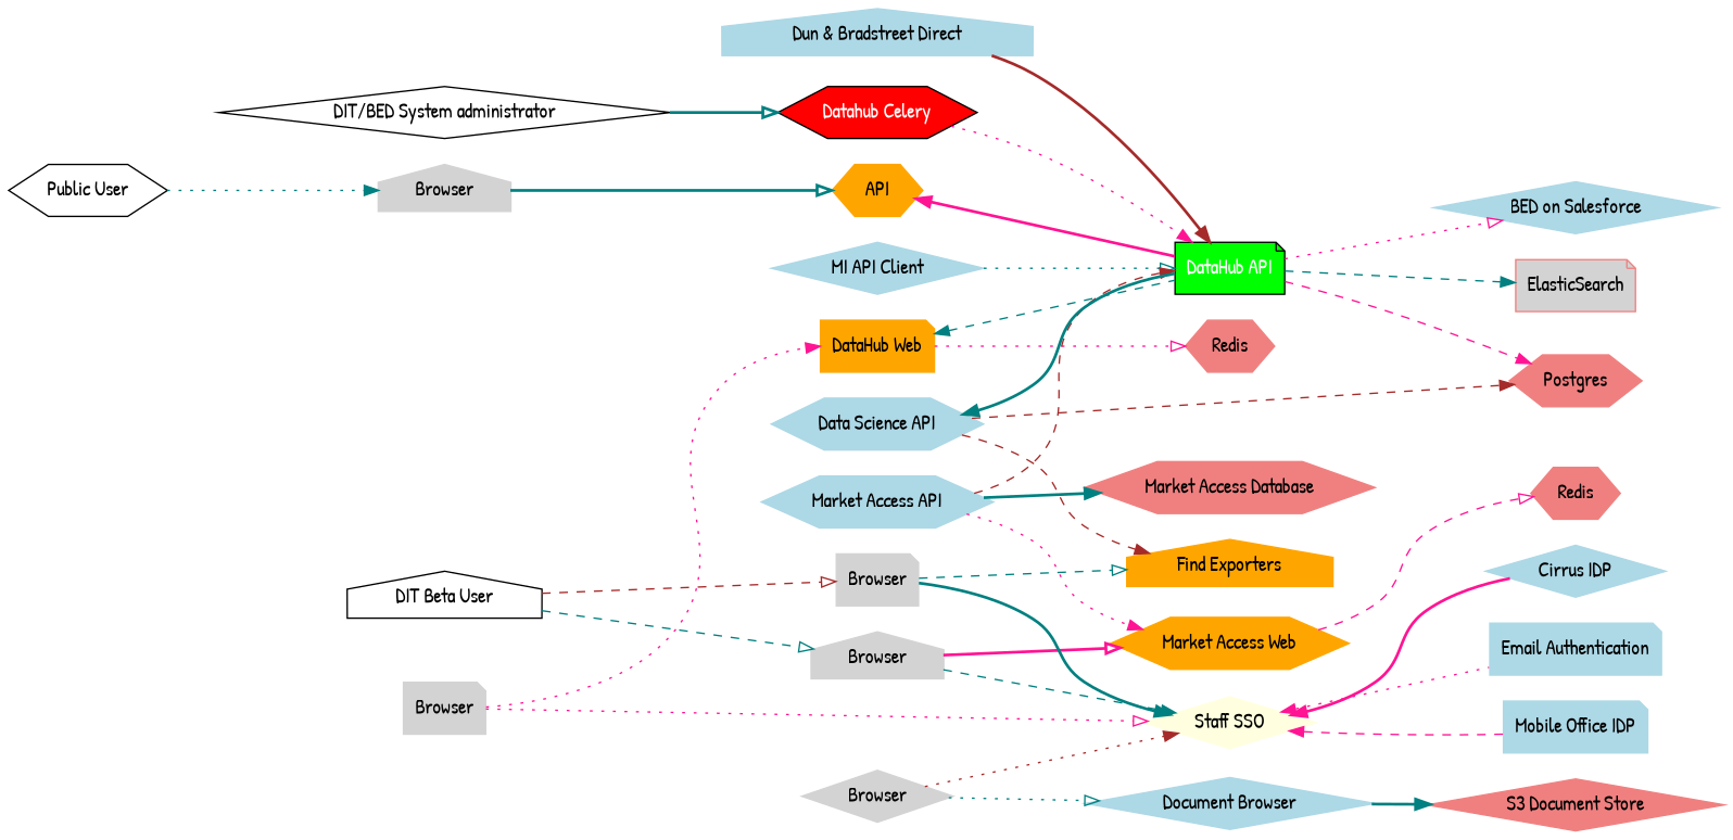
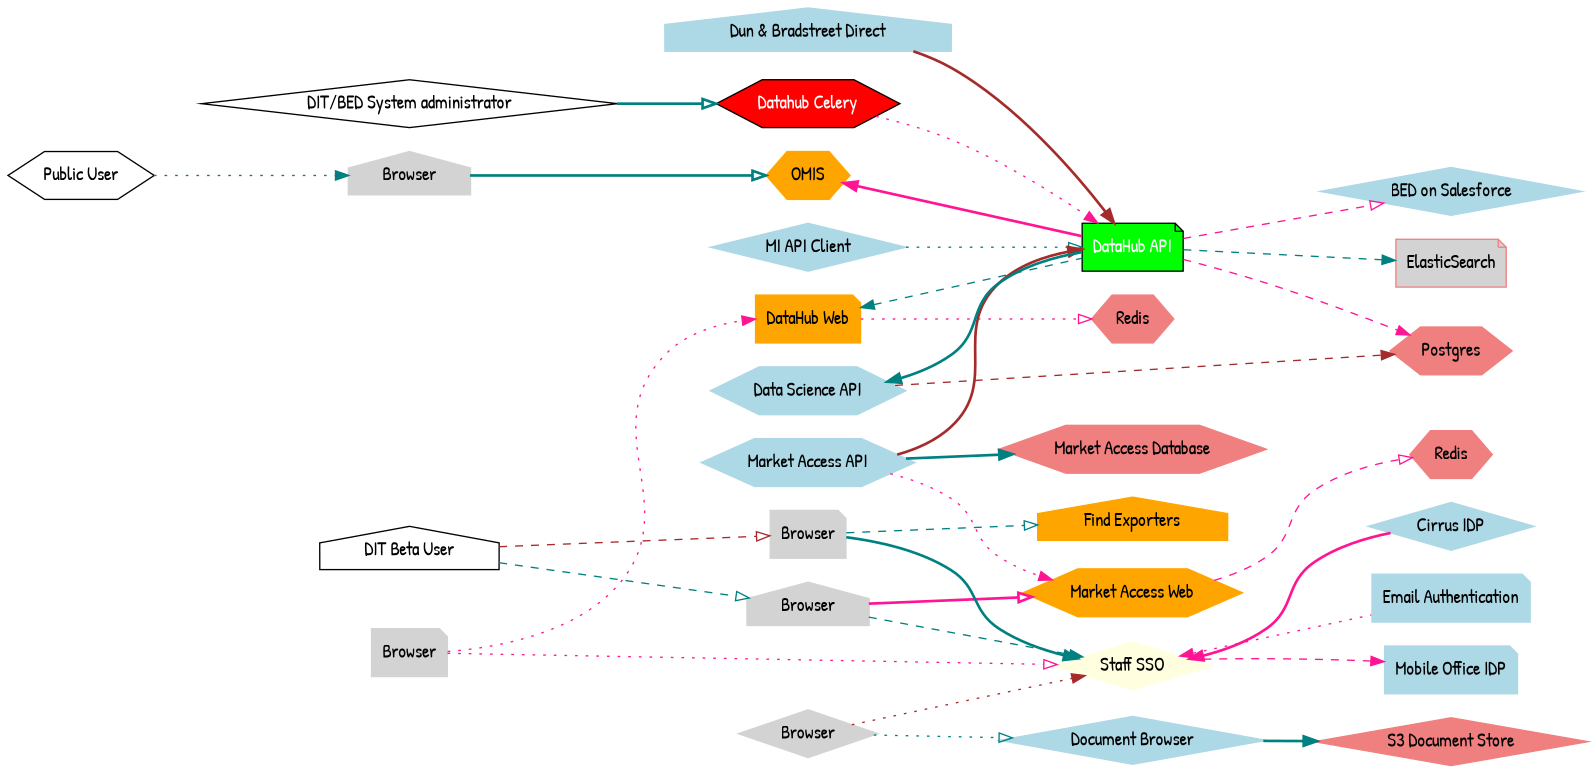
  digraph {
    fontname="Patrick Hand"
    rankdir=LR
    node [fontname="Patrick Hand" shape=hexagon style=filled color=lightblue]
    edge [arrowhead=normal color=teal fontname="Patrick Hand" style=dashed]
    n1 [label="Public User" style=line color=""]
    n2 [color=lightgray label=Browser shape=house]
-   n3 [color=orange label=API]
+   n3 [color=orange label=OMIS]
    n4 [color=lightgray label=Browser shape=note]
    n5 [color=orange label="DataHub Web" shape=note]
    n6 [color=lightyellow label="Staff SSO" shape=diamond]
    n7 [label="DIT Beta User" shape=house style=line color=""]
    n8 [color=lightgray label=Browser shape=house]
    n9 [color=lightgray label=Browser shape=note]
    n10 [color=orange label="Market Access Web"]
    n11 [color=orange label="Find Exporters" shape=house]
    n12 [label="DIT/BED System administrator" shape=diamond style=line color=""]
    n13 [color=black fillcolor=red fontcolor=white label="Datahub Celery"]
    n14 [color=black fillcolor=green fontcolor=white label="DataHub API" shape=note]
    n15 [color=lightcoral label=Redis]
    n16 [label="Mobile Office IDP" shape=note]
    n17 [label="Cirrus IDP" shape=diamond]
    n18 [label="Email Authentication" shape=note]
    n19 [color=lightgray label=Browser shape=diamond]
    n20 [label="Document Browser" shape=diamond]
    n21 [color=lightcoral label="S3 Document Store" shape=diamond]
    n22 [color=lightcoral label=Redis]
    n23 [label="BED on Salesforce" shape=diamond]
    n24 [color=lightcoral label=Postgres]
    n25 [color=lightcoral fillcolor=lightgray label=ElasticSearch shape=note]
    n26 [label="MI API Client" shape=diamond]
    n27 [label="Dun & Bradstreet Direct" shape=house]
    n28 [label="Market Access API"]
    n29 [color=lightcoral label="Market Access Database"]
    n30 [label="Data Science API"]
    n1 -> n2 [style=dotted]
    n2 -> n3 [arrowhead=onormal style=bold]
    n3 -> n14 [color=deeppink dir=back style=bold arrowhead=""]
    n4 -> n5 [color=deeppink style=dotted]
    n4 -> n6 [arrowhead=onormal color=deeppink style=dotted]
    n5 -> n14 [dir=back arrowhead=""]
    n5 -> n15 [arrowhead=onormal color=deeppink style=dotted]
-   n6 -> n16 [color=deeppink dir=back arrowhead=""]
+   n16 -> n6 [color=deeppink dir=back arrowhead=""]
    n6 -> n17 [color=deeppink dir=back style=bold arrowhead=""]
    n6 -> n18 [color=deeppink dir=back style=dotted arrowhead=""]
    n7 -> n8 [arrowhead=onormal]
    n7 -> n9 [arrowhead=onormal color=brown]
    n8 -> n6
    n8 -> n10 [arrowhead=onormal color=deeppink style=bold]
    n9 -> n6 [style=bold]
    n9 -> n11 [arrowhead=onormal]
    n10 -> n22 [arrowhead=onormal color=deeppink]
    n12 -> n13 [arrowhead=onormal style=bold]
    n13 -> n14 [color=deeppink style=dotted]
-   n14 -> n23 [arrowhead=onormal color=deeppink style=dotted]
+   n14 -> n23 [arrowhead=onormal color=deeppink]
    n14 -> n24 [color=deeppink]
    n14 -> n25
    n19 -> n6 [color=brown style=dotted]
    n19 -> n20 [arrowhead=onormal style=dotted]
    n20 -> n21 [style=bold]
    n26 -> n14 [arrowhead=onormal style=dotted]
    n27 -> n14 [color=brown style=bold]
    n28 -> n10 [color=deeppink style=dotted]
-   n28 -> n14 [color=brown]
+   n28 -> n14 [color=brown style=bold]
    n28 -> n29 [style=bold]
-   n30 -> n11 [color=brown]
    n30 -> n14 [dir=back style=bold arrowhead=""]
    n30 -> n24 [color=brown]
  }
